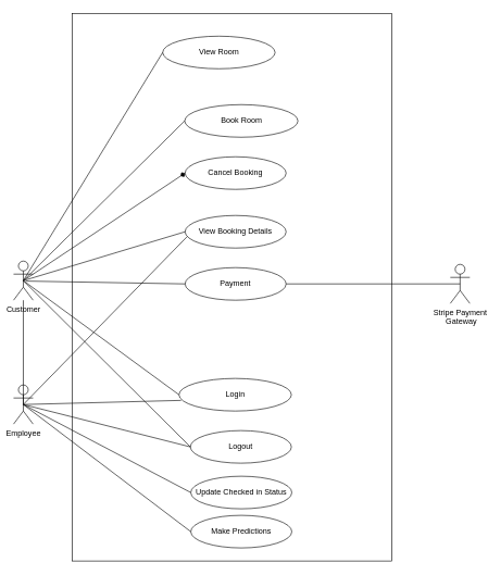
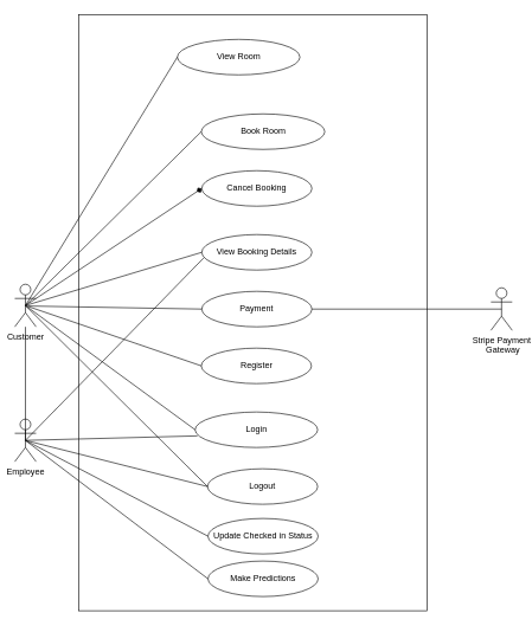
  <mxCell id="0" />
  <mxCell id="1" parent="0" />
  <mxCell id="2" value="Customer" style="shape=umlActor;verticalLabelPosition=bottom;verticalAlign=top;html=1;" parent="1" vertex="1"><mxGeometry x="20" y="400" width="30" height="60" as="geometry" /></mxCell>
  <mxCell id="3" value="" style="rounded=0;whiteSpace=wrap;html=1;" parent="1" vertex="1"><mxGeometry x="110" y="20" width="490" height="840" as="geometry" /></mxCell>
  <mxCell id="4" value="Make Predictions" style="ellipse;whiteSpace=wrap;html=1;" parent="1" vertex="1"><mxGeometry x="291.87" y="790" width="155" height="50" as="geometry" /></mxCell>
  <mxCell id="5" value="" style="endArrow=none;html=1;rounded=0;entryX=0;entryY=0.5;entryDx=0;entryDy=0;exitX=0.5;exitY=0.5;exitDx=0;exitDy=0;exitPerimeter=0;" parent="1" source="22" target="4" edge="1"><mxGeometry width="50" height="50" relative="1" as="geometry"><mxPoint x="40" y="620" as="sourcePoint" /><mxPoint x="100" y="380" as="targetPoint" /></mxGeometry></mxCell>
+ <mxCell id="6" value="Register" style="ellipse;whiteSpace=wrap;html=1;" parent="1" vertex="1"><mxGeometry x="282.5" y="490" width="155" height="50" as="geometry" /></mxCell>
+ <mxCell id="7" value="" style="endArrow=none;html=1;rounded=0;entryX=0;entryY=0.5;entryDx=0;entryDy=0;exitX=0.5;exitY=0.5;exitDx=0;exitDy=0;exitPerimeter=0;" parent="1" source="2" target="6" edge="1"><mxGeometry width="50" height="50" relative="1" as="geometry"><mxPoint x="45" y="440" as="sourcePoint" /><mxPoint x="110" y="390" as="targetPoint" /></mxGeometry></mxCell>
  <mxCell id="8" value="Login" style="ellipse;whiteSpace=wrap;html=1;" parent="1" vertex="1"><mxGeometry x="273.76" y="580" width="172.5" height="50" as="geometry" /></mxCell>
  <mxCell id="9" value="" style="endArrow=none;html=1;rounded=0;entryX=0;entryY=0.5;entryDx=0;entryDy=0;exitX=0.5;exitY=0.5;exitDx=0;exitDy=0;exitPerimeter=0;" parent="1" source="2" target="8" edge="1"><mxGeometry width="50" height="50" relative="1" as="geometry"><mxPoint x="55" y="450" as="sourcePoint" /><mxPoint x="120" y="400" as="targetPoint" /></mxGeometry></mxCell>
  <mxCell id="10" value="Payment" style="ellipse;whiteSpace=wrap;html=1;" parent="1" vertex="1"><mxGeometry x="283.13" y="410" width="155" height="50" as="geometry" /></mxCell>
  <mxCell id="11" value="" style="endArrow=none;html=1;rounded=0;entryX=0;entryY=0.5;entryDx=0;entryDy=0;exitX=0.621;exitY=0.511;exitDx=0;exitDy=0;exitPerimeter=0;" parent="1" source="2" target="10" edge="1"><mxGeometry width="50" height="50" relative="1" as="geometry"><mxPoint x="65" y="460" as="sourcePoint" /><mxPoint x="130" y="410" as="targetPoint" /></mxGeometry></mxCell>
  <mxCell id="12" value="Cancel Booking" style="ellipse;whiteSpace=wrap;html=1;" parent="1" vertex="1"><mxGeometry x="283.13" y="240" width="155" height="50" as="geometry" /></mxCell>
  <mxCell id="13" value="" style="endArrow=diamond;html=1;rounded=0;entryX=0;entryY=0.5;entryDx=0;entryDy=0;exitX=0.5;exitY=0.5;exitDx=0;exitDy=0;exitPerimeter=0;" parent="1" source="2" target="12" edge="1"><mxGeometry width="50" height="50" relative="1" as="geometry"><mxPoint x="40" y="430" as="sourcePoint" /><mxPoint x="140" y="420" as="targetPoint" /></mxGeometry></mxCell>
  <mxCell id="14" value="View Room" style="ellipse;whiteSpace=wrap;html=1;" parent="1" vertex="1"><mxGeometry x="248.75" y="55" width="172.5" height="50" as="geometry" /></mxCell>
  <mxCell id="15" value="" style="endArrow=none;html=1;rounded=0;entryX=0;entryY=0.5;entryDx=0;entryDy=0;exitX=0.5;exitY=0.5;exitDx=0;exitDy=0;exitPerimeter=0;" parent="1" source="2" target="14" edge="1"><mxGeometry width="50" height="50" relative="1" as="geometry"><mxPoint x="85" y="480" as="sourcePoint" /><mxPoint x="150" y="430" as="targetPoint" /><Array as="points" /></mxGeometry></mxCell>
  <mxCell id="16" value="Book Room" style="ellipse;whiteSpace=wrap;html=1;" parent="1" vertex="1"><mxGeometry x="282.5" y="160" width="173.75" height="50" as="geometry" /></mxCell>
  <mxCell id="17" value="" style="endArrow=none;html=1;rounded=0;entryX=0;entryY=0.5;entryDx=0;entryDy=0;exitX=0.5;exitY=0.5;exitDx=0;exitDy=0;exitPerimeter=0;" parent="1" source="2" target="16" edge="1"><mxGeometry width="50" height="50" relative="1" as="geometry"><mxPoint x="95" y="490" as="sourcePoint" /><mxPoint x="160" y="440" as="targetPoint" /></mxGeometry></mxCell>
  <mxCell id="18" value="View Booking Details" style="ellipse;whiteSpace=wrap;html=1;" parent="1" vertex="1"><mxGeometry x="283.13" y="330" width="155" height="50" as="geometry" /></mxCell>
  <mxCell id="19" value="" style="endArrow=none;html=1;rounded=0;entryX=0;entryY=0.5;entryDx=0;entryDy=0;exitX=0.5;exitY=0.5;exitDx=0;exitDy=0;exitPerimeter=0;" parent="1" source="2" target="18" edge="1"><mxGeometry width="50" height="50" relative="1" as="geometry"><mxPoint x="105" y="500" as="sourcePoint" /><mxPoint x="170" y="450" as="targetPoint" /></mxGeometry></mxCell>
  <mxCell id="20" value="Logout" style="ellipse;whiteSpace=wrap;html=1;" parent="1" vertex="1"><mxGeometry x="291.26" y="660" width="155" height="50" as="geometry" /></mxCell>
  <mxCell id="21" value="" style="endArrow=none;html=1;rounded=0;entryX=0;entryY=0.5;entryDx=0;entryDy=0;exitX=0.5;exitY=0.5;exitDx=0;exitDy=0;exitPerimeter=0;" parent="1" source="22" target="20" edge="1"><mxGeometry width="50" height="50" relative="1" as="geometry"><mxPoint x="95" y="940" as="sourcePoint" /><mxPoint x="160" y="890" as="targetPoint" /></mxGeometry></mxCell>
  <mxCell id="22" value="Employee" style="shape=umlActor;verticalLabelPosition=bottom;verticalAlign=top;html=1;outlineConnect=0;" parent="1" vertex="1"><mxGeometry x="20" y="590" width="30" height="60" as="geometry" /></mxCell>
  <mxCell id="23" value="" style="endArrow=none;html=1;rounded=0;exitX=0.5;exitY=0.5;exitDx=0;exitDy=0;exitPerimeter=0;entryX=0.019;entryY=0.673;entryDx=0;entryDy=0;entryPerimeter=0;" parent="1" source="22" target="8" edge="1"><mxGeometry width="50" height="50" relative="1" as="geometry"><mxPoint x="70" y="640" as="sourcePoint" /><mxPoint x="120" y="590" as="targetPoint" /></mxGeometry></mxCell>
  <mxCell id="24" value="" style="endArrow=none;html=1;rounded=0;exitX=0.5;exitY=0.5;exitDx=0;exitDy=0;exitPerimeter=0;" parent="1" source="22" target="2" edge="1"><mxGeometry width="50" height="50" relative="1" as="geometry"><mxPoint x="40" y="610" as="sourcePoint" /><mxPoint x="90" y="560" as="targetPoint" /></mxGeometry></mxCell>
  <mxCell id="25" value="" style="endArrow=none;html=1;rounded=0;entryX=0.02;entryY=0.65;entryDx=0;entryDy=0;entryPerimeter=0;" parent="1" target="18" edge="1"><mxGeometry width="50" height="50" relative="1" as="geometry"><mxPoint x="35" y="620" as="sourcePoint" /><mxPoint x="90" y="510" as="targetPoint" /></mxGeometry></mxCell>
  <mxCell id="26" value="" style="endArrow=none;html=1;rounded=0;exitX=1;exitY=0.5;exitDx=0;exitDy=0;entryX=0.5;entryY=0.5;entryDx=0;entryDy=0;entryPerimeter=0;" parent="1" source="10" target="27" edge="1"><mxGeometry width="50" height="50" relative="1" as="geometry"><mxPoint x="670" y="365" as="sourcePoint" /><mxPoint x="870" y="180" as="targetPoint" /></mxGeometry></mxCell>
  <mxCell id="27" value="Stripe Payment&lt;br&gt;&amp;nbsp;Gateway" style="shape=umlActor;verticalLabelPosition=bottom;verticalAlign=top;html=1;outlineConnect=0;" parent="1" vertex="1"><mxGeometry x="690" y="405" width="30" height="60" as="geometry" /></mxCell>
  <mxCell id="28" value="" style="endArrow=none;html=1;rounded=0;entryX=0.5;entryY=0.5;entryDx=0;entryDy=0;entryPerimeter=0;exitX=0;exitY=0.5;exitDx=0;exitDy=0;" parent="1" source="20" target="2" edge="1"><mxGeometry width="50" height="50" relative="1" as="geometry"><mxPoint x="0" y="560" as="sourcePoint" /><mxPoint x="50" y="510" as="targetPoint" /></mxGeometry></mxCell>
  <mxCell id="29" value="Update Checked in Status" style="ellipse;whiteSpace=wrap;html=1;" vertex="1" parent="1"><mxGeometry x="291.88" y="730" width="155" height="50" as="geometry" /></mxCell>
  <mxCell id="30" value="" style="endArrow=none;html=1;rounded=0;entryX=0;entryY=0.5;entryDx=0;entryDy=0;exitX=0.5;exitY=0.5;exitDx=0;exitDy=0;exitPerimeter=0;" edge="1" parent="1" source="22" target="29"><mxGeometry width="50" height="50" relative="1" as="geometry"><mxPoint x="20" y="790" as="sourcePoint" /><mxPoint x="70" y="740" as="targetPoint" /></mxGeometry></mxCell>
